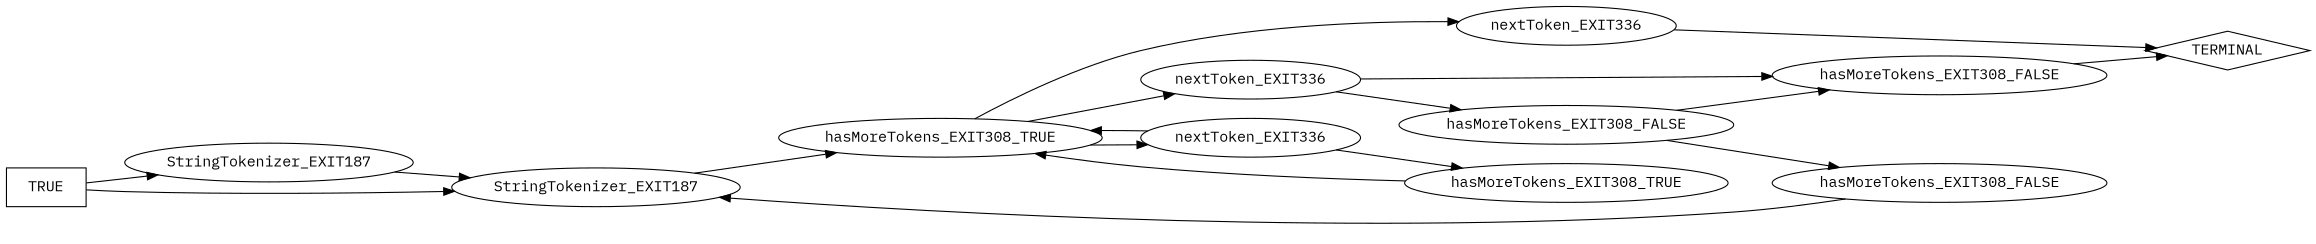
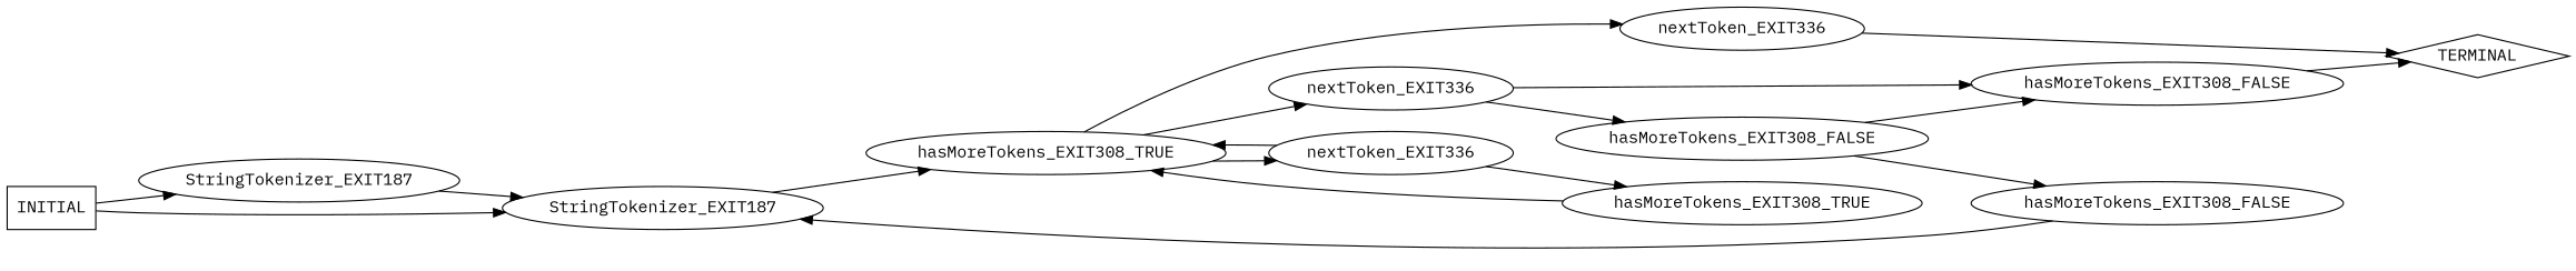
  digraph {
    rankdir=LR
    fontname="IBM Plex Mono"
    node [fontname="IBM Plex Mono"]
    edge [fontname="IBM Plex Mono"]
    n1 [label=StringTokenizer_EXIT187]
    n2 [label=StringTokenizer_EXIT187]
    n3 [label=hasMoreTokens_EXIT308_TRUE]
    n4 [label=nextToken_EXIT336]
    n5 [label=nextToken_EXIT336]
    n6 [label=nextToken_EXIT336]
    n7 [label=hasMoreTokens_EXIT308_FALSE]
    n8 [label=hasMoreTokens_EXIT308_FALSE]
    n9 [label=TERMINAL shape=diamond]
    n10 [label=hasMoreTokens_EXIT308_FALSE]
    n11 [label=hasMoreTokens_EXIT308_TRUE]
-   n12 [label=TRUE shape=box]
+   n12 [label=INITIAL shape=box]
    n1 -> n2
    n2 -> n3
    n3 -> n4
    n3 -> n5
    n3 -> n6
    n4 -> n9
    n5 -> n8
    n5 -> n10
    n6 -> n3
    n6 -> n11
    n7 -> n2
    n8 -> n9
    n10 -> n7
    n10 -> n8
    n11 -> n3
    n12 -> n1
    n12 -> n2
  }
